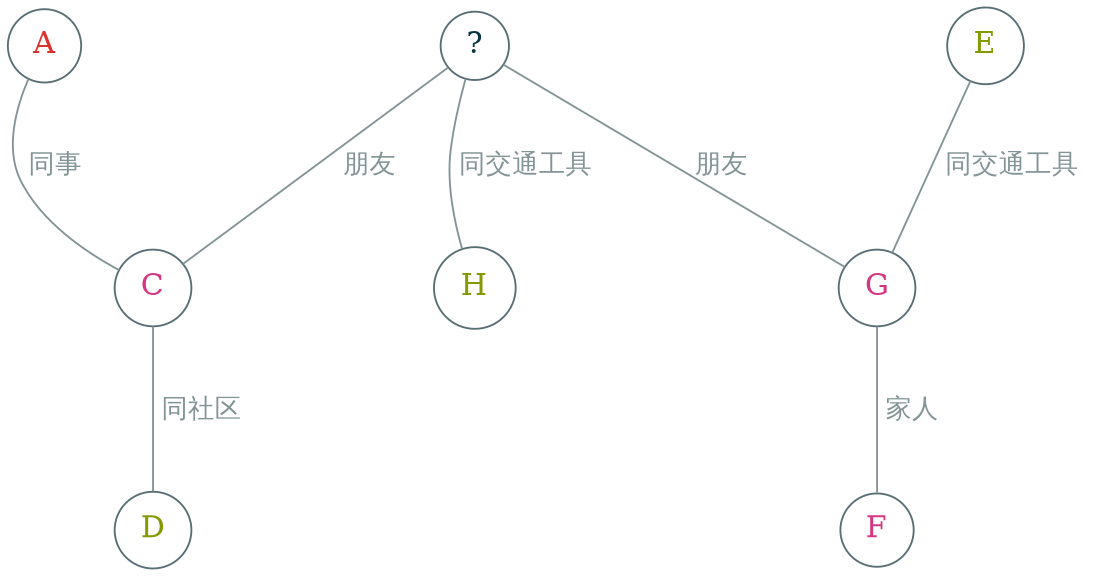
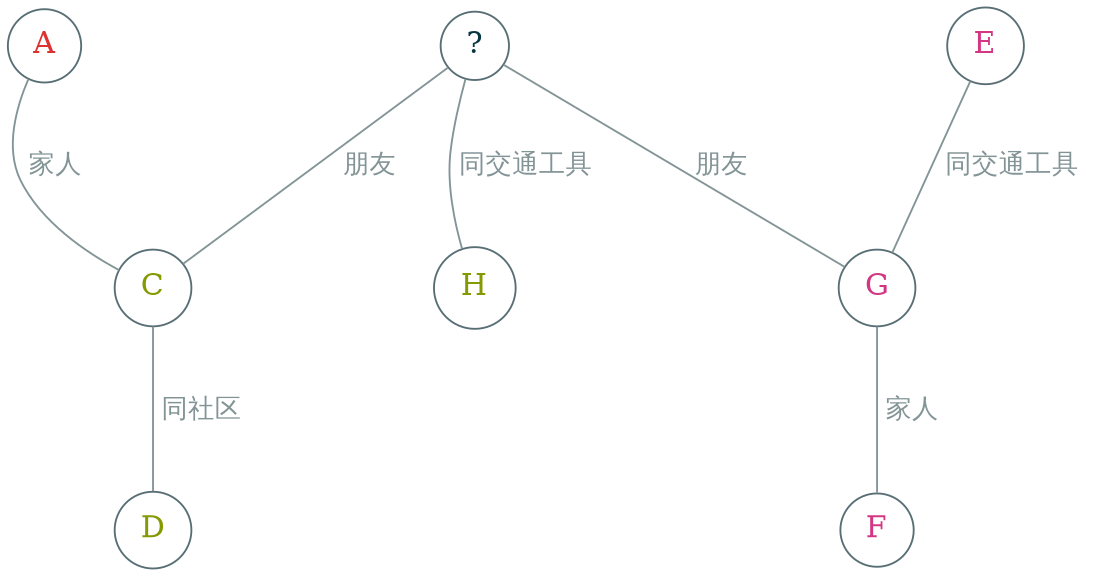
  digraph {
    align=right
    fontname="DejaVu Serif"
    nodesep=1
    ranksep=1
    node [color="#586e75" fontcolor="#d33682" fontname="DejaVu Serif" fontsize=16 shape=circle]
    edge [color="#839496" dir=none fontcolor="#839496" fontname="DejaVu Serif" fontsize=14]
    "?" [fontcolor="#073642"]
-   C
+   C [fontcolor="#859900"]
    G
    H [fontcolor="#859900"]
    D [fontcolor="#859900"]
    F
    A [fontcolor="#dc322f"]
-   E [fontcolor="#859900"]
+   E
    "?" -> C [label=" 朋友 "]
    "?" -> G [label=" 朋友 "]
    "?" -> H [label=" 同交通工具 "]
    C -> D [label=" 同社区 "]
    G -> F [label=" 家人 "]
-   A -> C [label=" 同事 "]
+   A -> C [label=" 家人 "]
    E -> G [label=" 同交通工具 "]
  }
